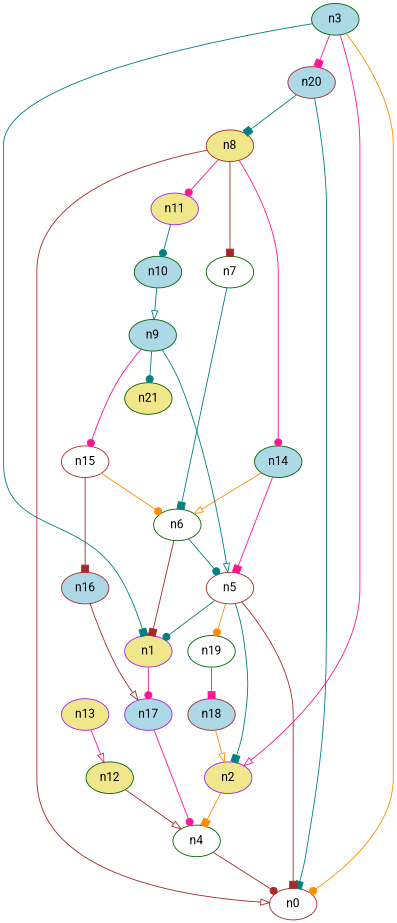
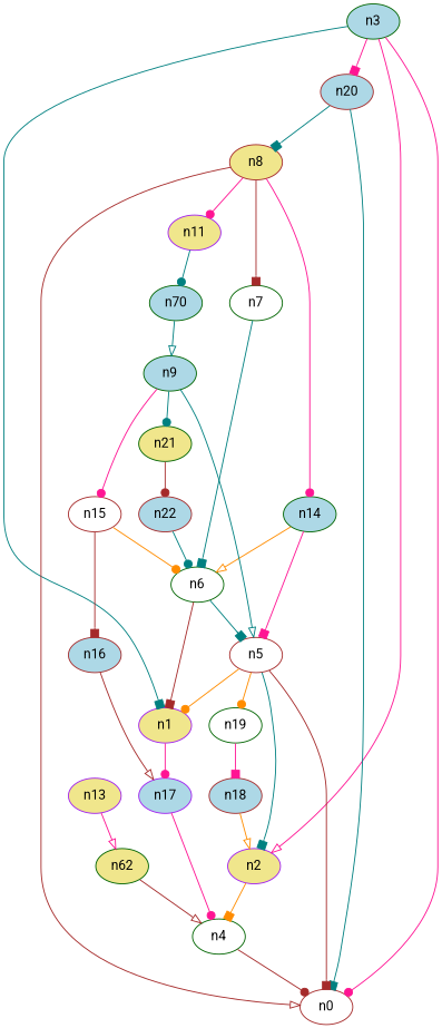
  digraph {
    fontname=Roboto
    node [color=darkgreen fillcolor=lightblue fontname=Roboto style=filled]
    edge [arrowhead=dot color=deeppink fontname=Roboto]
    n1 [color=purple fillcolor=khaki]
    n17 [color=purple]
    n4 [fillcolor=white]
    n0 [color=brown fillcolor=white]
    n2 [color=purple fillcolor=khaki]
    n3
    n20 [color=brown]
    n8 [color=brown fillcolor=khaki]
    n7 [fillcolor=white]
    n11 [color=purple fillcolor=khaki]
    n14
    n5 [color=brown fillcolor=white]
    n19 [fillcolor=white]
    n13 [color=purple fillcolor=khaki]
-   n12 [fillcolor=khaki]
+   n12 [fillcolor=khaki label=n62]
    n18 [color=brown]
    n6 [fillcolor=white]
-   n10
+   n10 [label=n70]
    n9
    n15 [color=brown fillcolor=white]
    n21 [fillcolor=khaki]
    n16 [color=brown]
+   n22 [color=brown]
    n1 -> n17
    n17 -> n4
    n4 -> n0 [color=brown]
    n2 -> n4 [arrowhead=box color=darkorange]
    n3 -> n1 [arrowhead=box color=teal]
-   n3 -> n0 [color=darkorange]
+   n3 -> n0
    n3 -> n2 [arrowhead=onormal]
    n3 -> n20 [arrowhead=box]
    n20 -> n0 [arrowhead=box color=teal]
    n20 -> n8 [arrowhead=box color=teal]
    n8 -> n0 [arrowhead=onormal color=brown]
    n8 -> n7 [arrowhead=box color=brown]
    n8 -> n11
    n8 -> n14
    n7 -> n6 [arrowhead=box color=teal]
    n11 -> n10 [color=teal]
    n14 -> n5 [arrowhead=box]
    n14 -> n6 [arrowhead=onormal color=darkorange]
-   n5 -> n1 [color=teal]
+   n5 -> n1 [color=darkorange]
    n5 -> n0 [arrowhead=box color=brown]
    n5 -> n2 [arrowhead=box color=teal]
    n5 -> n19 [color=darkorange]
    n19 -> n18 [arrowhead=box]
    n13 -> n12 [arrowhead=onormal]
    n12 -> n4 [arrowhead=onormal color=brown]
    n18 -> n2 [arrowhead=onormal color=darkorange]
    n6 -> n1 [arrowhead=box color=brown]
-   n6 -> n5 [color=teal]
+   n6 -> n5 [arrowhead=box color=teal]
    n10 -> n9 [arrowhead=onormal color=teal]
    n9 -> n5 [arrowhead=onormal color=teal]
    n9 -> n15
    n9 -> n21 [color=teal]
    n15 -> n6 [color=darkorange]
    n15 -> n16 [arrowhead=box color=brown]
+   n21 -> n22 [color=brown]
    n16 -> n17 [arrowhead=onormal color=brown]
+   n22 -> n6 [color=teal]
  }
